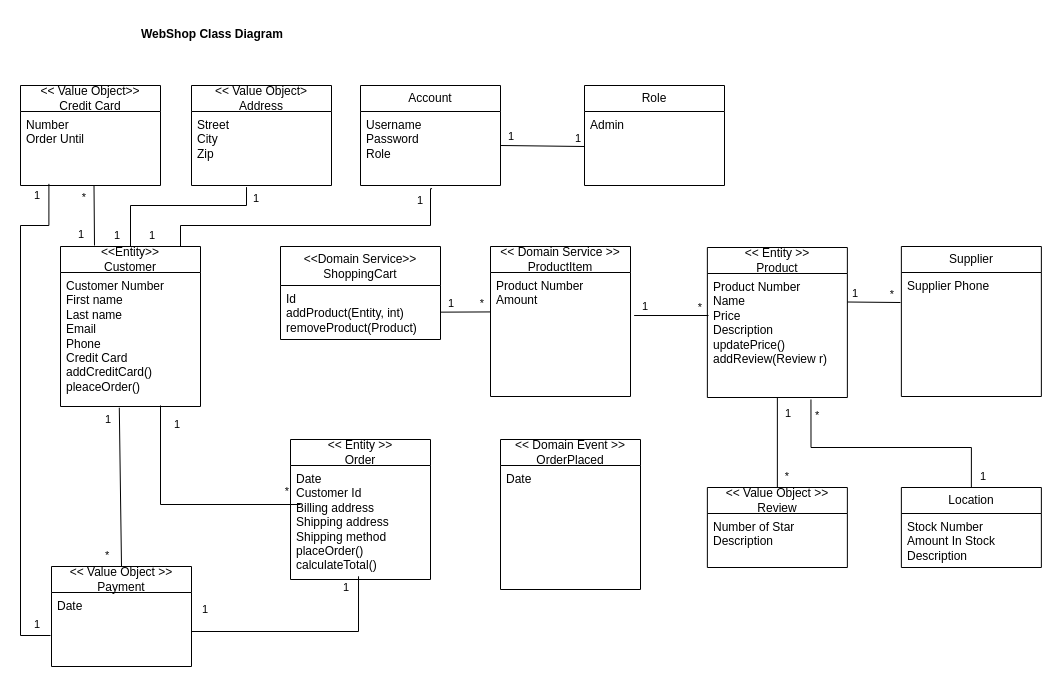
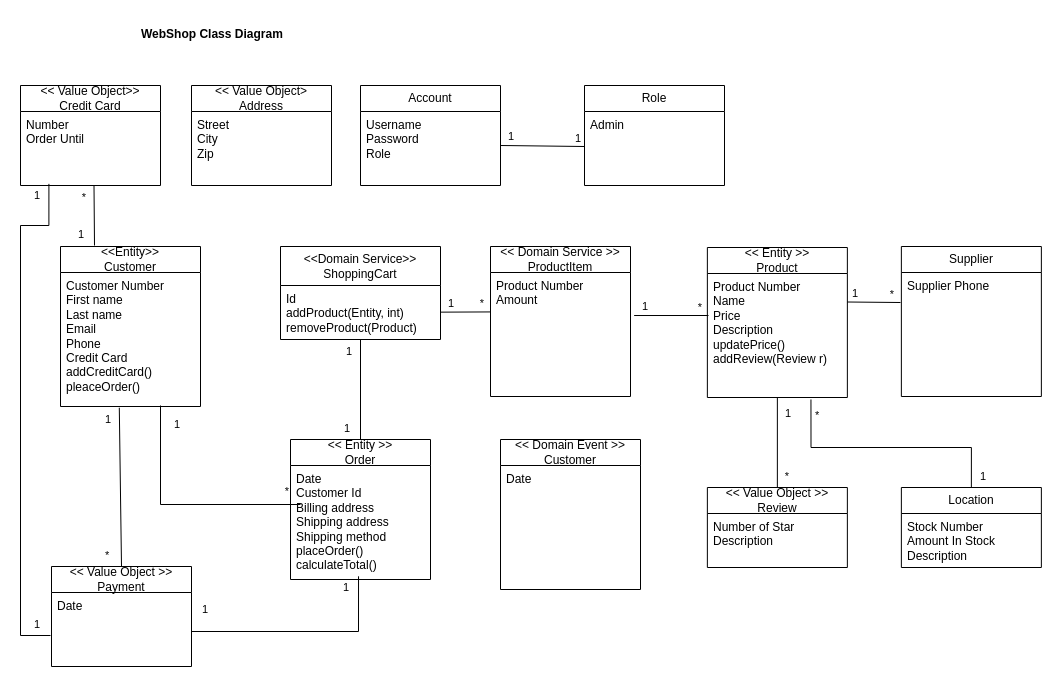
  <mxCell id="0" />
  <mxCell id="1" parent="0" />
  <mxCell id="2" value="&lt;div&gt;&amp;lt;&amp;lt;Domain Service&amp;gt;&amp;gt;&lt;/div&gt;ShoppingCart" style="swimlane;fontStyle=0;childLayout=stackLayout;horizontal=1;startSize=39;fillColor=none;horizontalStack=0;resizeParent=1;resizeParentMax=0;resizeLast=0;collapsible=1;marginBottom=0;whiteSpace=wrap;html=1;" parent="1" vertex="1"><mxGeometry x="280" y="246" width="160" height="93" as="geometry" /></mxCell>
  <mxCell id="3" value="Id&lt;div&gt;addProduct(Entity, int)&lt;/div&gt;&lt;div&gt;removeProduct(Product)&lt;/div&gt;" style="text;strokeColor=none;fillColor=none;align=left;verticalAlign=top;spacingLeft=4;spacingRight=4;overflow=hidden;rotatable=0;points=[[0,0.5],[1,0.5]];portConstraint=eastwest;whiteSpace=wrap;html=1;" parent="2" vertex="1"><mxGeometry y="39" width="160" height="54" as="geometry" /></mxCell>
  <mxCell id="4" value="&lt;div&gt;&amp;lt;&amp;lt; Entity &amp;gt;&amp;gt;&lt;/div&gt;Product" style="swimlane;fontStyle=0;childLayout=stackLayout;horizontal=1;startSize=26;fillColor=none;horizontalStack=0;resizeParent=1;resizeParentMax=0;resizeLast=0;collapsible=1;marginBottom=0;whiteSpace=wrap;html=1;" parent="1" vertex="1"><mxGeometry x="706.86" y="247" width="140" height="150" as="geometry" /></mxCell>
  <mxCell id="5" value="Product Number&lt;div&gt;Name&lt;/div&gt;&lt;div&gt;Price&lt;/div&gt;&lt;div&gt;Description&lt;/div&gt;&lt;div&gt;updatePrice()&lt;/div&gt;&lt;div&gt;addReview(Review r)&lt;/div&gt;" style="text;strokeColor=none;fillColor=none;align=left;verticalAlign=top;spacingLeft=4;spacingRight=4;overflow=hidden;rotatable=0;points=[[0,0.5],[1,0.5]];portConstraint=eastwest;whiteSpace=wrap;html=1;" parent="4" vertex="1"><mxGeometry y="26" width="140" height="124" as="geometry" /></mxCell>
  <mxCell id="6" value="" style="endArrow=none;html=1;rounded=0;entryX=0.003;entryY=0.318;entryDx=0;entryDy=0;entryPerimeter=0;" parent="1" source="3" edge="1" target="33"><mxGeometry relative="1" as="geometry"><mxPoint x="440" y="299" as="sourcePoint" /><mxPoint x="490" y="297" as="targetPoint" /></mxGeometry></mxCell>
  <mxCell id="7" value="&amp;nbsp;1" style="edgeLabel;resizable=0;html=1;align=left;verticalAlign=bottom;" parent="6" connectable="0" vertex="1"><mxGeometry x="-1" relative="1" as="geometry"><mxPoint x="3" y="-1" as="offset" /></mxGeometry></mxCell>
  <mxCell id="8" value="*&amp;nbsp;" style="edgeLabel;resizable=0;html=1;align=right;verticalAlign=bottom;" parent="6" connectable="0" vertex="1"><mxGeometry x="1" relative="1" as="geometry"><mxPoint x="-3" as="offset" /></mxGeometry></mxCell>
  <mxCell id="9" value="&lt;div&gt;&amp;lt;&amp;lt;Entity&amp;gt;&amp;gt;&lt;/div&gt;Customer" style="swimlane;fontStyle=0;childLayout=stackLayout;horizontal=1;startSize=26;fillColor=none;horizontalStack=0;resizeParent=1;resizeParentMax=0;resizeLast=0;collapsible=1;marginBottom=0;whiteSpace=wrap;html=1;" parent="1" vertex="1"><mxGeometry x="60" y="246" width="140" height="160" as="geometry" /></mxCell>
  <mxCell id="10" value="Customer Number&lt;div&gt;First name&lt;/div&gt;&lt;div&gt;Last name&lt;/div&gt;&lt;div&gt;Email&lt;/div&gt;&lt;div&gt;Phone&lt;/div&gt;&lt;div&gt;Credit Card&lt;/div&gt;&lt;div&gt;addCreditCard()&lt;/div&gt;&lt;div&gt;pleaceOrder()&lt;/div&gt;" style="text;strokeColor=none;fillColor=none;align=left;verticalAlign=top;spacingLeft=4;spacingRight=4;overflow=hidden;rotatable=0;points=[[0,0.5],[1,0.5]];portConstraint=eastwest;whiteSpace=wrap;html=1;" parent="9" vertex="1"><mxGeometry y="26" width="140" height="134" as="geometry" /></mxCell>
  <mxCell id="11" value="&lt;div&gt;&amp;lt;&amp;lt; Entity &amp;gt;&amp;gt;&lt;/div&gt;Order" style="swimlane;fontStyle=0;childLayout=stackLayout;horizontal=1;startSize=26;fillColor=none;horizontalStack=0;resizeParent=1;resizeParentMax=0;resizeLast=0;collapsible=1;marginBottom=0;whiteSpace=wrap;html=1;" parent="1" vertex="1"><mxGeometry x="290" y="439" width="140" height="140" as="geometry" /></mxCell>
  <mxCell id="12" value="&lt;div&gt;Date&lt;/div&gt;&lt;div&gt;Customer Id&lt;/div&gt;&lt;div&gt;Billing address&lt;/div&gt;Shipping address&lt;div&gt;Shipping method&lt;/div&gt;&lt;div&gt;placeOrder()&lt;/div&gt;&lt;div&gt;calculateTotal()&lt;span style=&quot;white-space: pre;&quot;&gt;&#09;&lt;/span&gt;&lt;br&gt;&lt;/div&gt;" style="text;strokeColor=none;fillColor=none;align=left;verticalAlign=top;spacingLeft=4;spacingRight=4;overflow=hidden;rotatable=0;points=[[0,0.5],[1,0.5]];portConstraint=eastwest;whiteSpace=wrap;html=1;" parent="11" vertex="1"><mxGeometry y="26" width="140" height="114" as="geometry" /></mxCell>
+ <mxCell id="13" value="" style="endArrow=none;html=1;rounded=0;exitX=0.5;exitY=0;exitDx=0;exitDy=0;" parent="1" source="11" edge="1" target="3"><mxGeometry relative="1" as="geometry"><mxPoint x="350" y="457" as="sourcePoint" /><mxPoint x="371" y="345" as="targetPoint" /></mxGeometry></mxCell>
+ <mxCell id="14" value="1" style="edgeLabel;resizable=0;html=1;align=left;verticalAlign=bottom;" parent="13" connectable="0" vertex="1"><mxGeometry x="-1" relative="1" as="geometry"><mxPoint x="-18" y="-3" as="offset" /></mxGeometry></mxCell>
+ <mxCell id="15" value="1" style="edgeLabel;resizable=0;html=1;align=right;verticalAlign=bottom;" parent="13" connectable="0" vertex="1"><mxGeometry x="1" relative="1" as="geometry"><mxPoint x="-8" y="20" as="offset" /></mxGeometry></mxCell>
  <mxCell id="16" value="" style="endArrow=none;html=1;edgeStyle=orthogonalEdgeStyle;rounded=0;entryX=0;entryY=0.5;entryDx=0;entryDy=0;" parent="1" edge="1"><mxGeometry relative="1" as="geometry"><mxPoint x="160" y="405" as="sourcePoint" /><mxPoint x="300" y="504" as="targetPoint" /><Array as="points"><mxPoint x="160" y="504" /></Array></mxGeometry></mxCell>
  <mxCell id="17" value="1" style="edgeLabel;resizable=0;html=1;align=left;verticalAlign=bottom;" parent="16" connectable="0" vertex="1"><mxGeometry x="-1" relative="1" as="geometry"><mxPoint x="12" y="27" as="offset" /></mxGeometry></mxCell>
  <mxCell id="18" value="*" style="edgeLabel;resizable=0;html=1;align=right;verticalAlign=bottom;" parent="16" connectable="0" vertex="1"><mxGeometry x="1" relative="1" as="geometry"><mxPoint x="-11" y="-5" as="offset" /></mxGeometry></mxCell>
  <mxCell id="19" value="&lt;div&gt;&amp;lt;&amp;lt; Value Object &amp;gt;&amp;gt;&lt;/div&gt;Payment" style="swimlane;fontStyle=0;childLayout=stackLayout;horizontal=1;startSize=26;fillColor=none;horizontalStack=0;resizeParent=1;resizeParentMax=0;resizeLast=0;collapsible=1;marginBottom=0;whiteSpace=wrap;html=1;" parent="1" vertex="1"><mxGeometry x="51" y="566" width="140" height="100" as="geometry" /></mxCell>
  <mxCell id="20" value="Date" style="text;strokeColor=none;fillColor=none;align=left;verticalAlign=top;spacingLeft=4;spacingRight=4;overflow=hidden;rotatable=0;points=[[0,0.5],[1,0.5]];portConstraint=eastwest;whiteSpace=wrap;html=1;" parent="19" vertex="1"><mxGeometry y="26" width="140" height="74" as="geometry" /></mxCell>
  <mxCell id="21" value="" style="endArrow=none;html=1;rounded=0;exitX=0.5;exitY=0;exitDx=0;exitDy=0;entryX=0.42;entryY=1.009;entryDx=0;entryDy=0;entryPerimeter=0;" parent="1" source="19" edge="1" target="10"><mxGeometry relative="1" as="geometry"><mxPoint x="120" y="439" as="sourcePoint" /><mxPoint x="120" y="397" as="targetPoint" /></mxGeometry></mxCell>
  <mxCell id="22" value="*" style="edgeLabel;resizable=0;html=1;align=left;verticalAlign=bottom;" parent="21" connectable="0" vertex="1"><mxGeometry x="-1" relative="1" as="geometry"><mxPoint x="-18" y="-3" as="offset" /></mxGeometry></mxCell>
  <mxCell id="23" value="1" style="edgeLabel;resizable=0;html=1;align=right;verticalAlign=bottom;" parent="21" connectable="0" vertex="1"><mxGeometry x="1" relative="1" as="geometry"><mxPoint x="-8" y="20" as="offset" /></mxGeometry></mxCell>
  <mxCell id="24" value="" style="endArrow=none;html=1;rounded=0;exitX=1;exitY=0.5;exitDx=0;exitDy=0;entryX=0.486;entryY=0.972;entryDx=0;entryDy=0;entryPerimeter=0;" parent="1" edge="1" target="12"><mxGeometry relative="1" as="geometry"><mxPoint x="191" y="631" as="sourcePoint" /><mxPoint x="360" y="575" as="targetPoint" /><Array as="points"><mxPoint x="358" y="631" /></Array></mxGeometry></mxCell>
  <mxCell id="25" value="1" style="edgeLabel;resizable=0;html=1;align=left;verticalAlign=bottom;" parent="24" connectable="0" vertex="1"><mxGeometry x="-1" relative="1" as="geometry"><mxPoint x="9" y="-14" as="offset" /></mxGeometry></mxCell>
  <mxCell id="26" value="1" style="edgeLabel;resizable=0;html=1;align=right;verticalAlign=bottom;" parent="24" connectable="0" vertex="1"><mxGeometry x="1" relative="1" as="geometry"><mxPoint x="-9" y="19" as="offset" /></mxGeometry></mxCell>
  <mxCell id="27" value="Supplier" style="swimlane;fontStyle=0;childLayout=stackLayout;horizontal=1;startSize=26;fillColor=none;horizontalStack=0;resizeParent=1;resizeParentMax=0;resizeLast=0;collapsible=1;marginBottom=0;whiteSpace=wrap;html=1;" parent="1" vertex="1"><mxGeometry x="900.86" y="246" width="140" height="150" as="geometry" /></mxCell>
  <mxCell id="28" value="Supplier Phone" style="text;strokeColor=none;fillColor=none;align=left;verticalAlign=top;spacingLeft=4;spacingRight=4;overflow=hidden;rotatable=0;points=[[0,0.5],[1,0.5]];portConstraint=eastwest;whiteSpace=wrap;html=1;" parent="27" vertex="1"><mxGeometry y="26" width="140" height="124" as="geometry" /></mxCell>
  <mxCell id="29" value="" style="endArrow=none;html=1;rounded=0;exitX=0.98;exitY=0.192;exitDx=0;exitDy=0;exitPerimeter=0;" parent="1" edge="1"><mxGeometry relative="1" as="geometry"><mxPoint x="846.86" y="301.5" as="sourcePoint" /><mxPoint x="900" y="302" as="targetPoint" /></mxGeometry></mxCell>
  <mxCell id="30" value="1" style="edgeLabel;resizable=0;html=1;align=left;verticalAlign=bottom;" parent="29" connectable="0" vertex="1"><mxGeometry x="-1" relative="1" as="geometry"><mxPoint x="3" y="-1" as="offset" /></mxGeometry></mxCell>
  <mxCell id="31" value="*&amp;nbsp;" style="edgeLabel;resizable=0;html=1;align=right;verticalAlign=bottom;" parent="29" connectable="0" vertex="1"><mxGeometry x="1" relative="1" as="geometry"><mxPoint x="-3" as="offset" /></mxGeometry></mxCell>
  <mxCell id="32" value="&lt;div&gt;&amp;lt;&amp;lt; Domain Service &amp;gt;&amp;gt;&lt;/div&gt;ProductItem" style="swimlane;fontStyle=0;childLayout=stackLayout;horizontal=1;startSize=26;fillColor=none;horizontalStack=0;resizeParent=1;resizeParentMax=0;resizeLast=0;collapsible=1;marginBottom=0;whiteSpace=wrap;html=1;" parent="1" vertex="1"><mxGeometry x="490" y="246" width="140" height="150" as="geometry" /></mxCell>
  <mxCell id="33" value="Product Number&lt;div&gt;Amount&lt;/div&gt;" style="text;strokeColor=none;fillColor=none;align=left;verticalAlign=top;spacingLeft=4;spacingRight=4;overflow=hidden;rotatable=0;points=[[0,0.5],[1,0.5]];portConstraint=eastwest;whiteSpace=wrap;html=1;" parent="32" vertex="1"><mxGeometry y="26" width="140" height="124" as="geometry" /></mxCell>
  <mxCell id="34" value="" style="endArrow=none;html=1;rounded=0;exitX=1.026;exitY=0.347;exitDx=0;exitDy=0;exitPerimeter=0;" parent="1" edge="1" source="33"><mxGeometry relative="1" as="geometry"><mxPoint x="630" y="316.62" as="sourcePoint" /><mxPoint x="708" y="315" as="targetPoint" /></mxGeometry></mxCell>
  <mxCell id="35" value="&amp;nbsp;1" style="edgeLabel;resizable=0;html=1;align=left;verticalAlign=bottom;" parent="34" connectable="0" vertex="1"><mxGeometry x="-1" relative="1" as="geometry"><mxPoint x="3" y="-1" as="offset" /></mxGeometry></mxCell>
  <mxCell id="36" value="*&amp;nbsp;" style="edgeLabel;resizable=0;html=1;align=right;verticalAlign=bottom;" parent="34" connectable="0" vertex="1"><mxGeometry x="1" relative="1" as="geometry"><mxPoint x="-3" as="offset" /></mxGeometry></mxCell>
  <mxCell id="37" value="&lt;div&gt;&amp;lt;&amp;lt; Value Object &amp;gt;&amp;gt;&lt;/div&gt;Review" style="swimlane;fontStyle=0;childLayout=stackLayout;horizontal=1;startSize=26;fillColor=none;horizontalStack=0;resizeParent=1;resizeParentMax=0;resizeLast=0;collapsible=1;marginBottom=0;whiteSpace=wrap;html=1;" vertex="1" parent="1"><mxGeometry x="706.86" y="487" width="140" height="80" as="geometry" /></mxCell>
  <mxCell id="38" value="Number of Star&lt;div&gt;Description&lt;/div&gt;" style="text;strokeColor=none;fillColor=none;align=left;verticalAlign=top;spacingLeft=4;spacingRight=4;overflow=hidden;rotatable=0;points=[[0,0.5],[1,0.5]];portConstraint=eastwest;whiteSpace=wrap;html=1;" vertex="1" parent="37"><mxGeometry y="26" width="140" height="54" as="geometry" /></mxCell>
  <mxCell id="39" value="" style="endArrow=none;html=1;rounded=0;entryX=0.5;entryY=0;entryDx=0;entryDy=0;" edge="1" parent="1" source="5" target="37"><mxGeometry relative="1" as="geometry"><mxPoint x="660" y="407" as="sourcePoint" /><mxPoint x="734" y="408.5" as="targetPoint" /></mxGeometry></mxCell>
  <mxCell id="40" value="&amp;nbsp;1" style="edgeLabel;resizable=0;html=1;align=left;verticalAlign=bottom;" connectable="0" vertex="1" parent="39"><mxGeometry x="-1" relative="1" as="geometry"><mxPoint x="3" y="24" as="offset" /></mxGeometry></mxCell>
  <mxCell id="41" value="*&amp;nbsp;" style="edgeLabel;resizable=0;html=1;align=right;verticalAlign=bottom;" connectable="0" vertex="1" parent="39"><mxGeometry x="1" relative="1" as="geometry"><mxPoint x="15" y="-3" as="offset" /></mxGeometry></mxCell>
  <mxCell id="42" value="Location" style="swimlane;fontStyle=0;childLayout=stackLayout;horizontal=1;startSize=26;fillColor=none;horizontalStack=0;resizeParent=1;resizeParentMax=0;resizeLast=0;collapsible=1;marginBottom=0;whiteSpace=wrap;html=1;" vertex="1" parent="1"><mxGeometry x="900.86" y="487" width="140" height="80" as="geometry" /></mxCell>
  <mxCell id="43" value="Stock Number&lt;div&gt;Amount In Stock&lt;br&gt;&lt;div&gt;Description&lt;/div&gt;&lt;/div&gt;" style="text;strokeColor=none;fillColor=none;align=left;verticalAlign=top;spacingLeft=4;spacingRight=4;overflow=hidden;rotatable=0;points=[[0,0.5],[1,0.5]];portConstraint=eastwest;whiteSpace=wrap;html=1;" vertex="1" parent="42"><mxGeometry y="26" width="140" height="54" as="geometry" /></mxCell>
  <mxCell id="44" value="" style="endArrow=none;html=1;rounded=0;entryX=0.5;entryY=0;entryDx=0;entryDy=0;exitX=0.74;exitY=1.016;exitDx=0;exitDy=0;exitPerimeter=0;edgeStyle=orthogonalEdgeStyle;" edge="1" parent="1" source="5" target="42"><mxGeometry relative="1" as="geometry"><mxPoint x="770" y="437" as="sourcePoint" /><mxPoint x="770" y="527" as="targetPoint" /><Array as="points"><mxPoint x="811" y="447" /><mxPoint x="971" y="447" /></Array></mxGeometry></mxCell>
  <mxCell id="45" value="*" style="edgeLabel;resizable=0;html=1;align=left;verticalAlign=bottom;" connectable="0" vertex="1" parent="44"><mxGeometry x="-1" relative="1" as="geometry"><mxPoint x="3" y="24" as="offset" /></mxGeometry></mxCell>
  <mxCell id="46" value="1" style="edgeLabel;resizable=0;html=1;align=right;verticalAlign=bottom;" connectable="0" vertex="1" parent="44"><mxGeometry x="1" relative="1" as="geometry"><mxPoint x="15" y="-3" as="offset" /></mxGeometry></mxCell>
  <mxCell id="47" value="&lt;div&gt;&amp;lt;&amp;lt; Value Object&amp;gt;&lt;/div&gt;Address" style="swimlane;fontStyle=0;childLayout=stackLayout;horizontal=1;startSize=26;fillColor=none;horizontalStack=0;resizeParent=1;resizeParentMax=0;resizeLast=0;collapsible=1;marginBottom=0;whiteSpace=wrap;html=1;" vertex="1" parent="1"><mxGeometry x="191" y="85" width="140" height="100" as="geometry" /></mxCell>
  <mxCell id="48" value="Street&lt;div&gt;City&lt;/div&gt;&lt;div&gt;Zip&lt;/div&gt;" style="text;strokeColor=none;fillColor=none;align=left;verticalAlign=top;spacingLeft=4;spacingRight=4;overflow=hidden;rotatable=0;points=[[0,0.5],[1,0.5]];portConstraint=eastwest;whiteSpace=wrap;html=1;" vertex="1" parent="47"><mxGeometry y="26" width="140" height="74" as="geometry" /></mxCell>
  <mxCell id="49" value="" style="endArrow=none;html=1;rounded=0;" edge="1" parent="1"><mxGeometry relative="1" as="geometry"><mxPoint x="94" y="245" as="sourcePoint" /><mxPoint x="93.5" y="185" as="targetPoint" /></mxGeometry></mxCell>
  <mxCell id="50" value="1" style="edgeLabel;resizable=0;html=1;align=left;verticalAlign=bottom;" connectable="0" vertex="1" parent="49"><mxGeometry x="-1" relative="1" as="geometry"><mxPoint x="-18" y="-3" as="offset" /></mxGeometry></mxCell>
  <mxCell id="51" value="*" style="edgeLabel;resizable=0;html=1;align=right;verticalAlign=bottom;" connectable="0" vertex="1" parent="49"><mxGeometry x="1" relative="1" as="geometry"><mxPoint x="-8" y="20" as="offset" /></mxGeometry></mxCell>
  <mxCell id="52" value="Account" style="swimlane;fontStyle=0;childLayout=stackLayout;horizontal=1;startSize=26;fillColor=none;horizontalStack=0;resizeParent=1;resizeParentMax=0;resizeLast=0;collapsible=1;marginBottom=0;whiteSpace=wrap;html=1;" vertex="1" parent="1"><mxGeometry x="360" y="85" width="140" height="100" as="geometry" /></mxCell>
  <mxCell id="53" value="Username&lt;div&gt;Password&lt;/div&gt;&lt;div&gt;Role&lt;/div&gt;" style="text;strokeColor=none;fillColor=none;align=left;verticalAlign=top;spacingLeft=4;spacingRight=4;overflow=hidden;rotatable=0;points=[[0,0.5],[1,0.5]];portConstraint=eastwest;whiteSpace=wrap;html=1;" vertex="1" parent="52"><mxGeometry y="26" width="140" height="74" as="geometry" /></mxCell>
- <mxCell id="54" value="" style="endArrow=none;html=1;rounded=0;entryX=0.511;entryY=1.043;entryDx=0;entryDy=0;entryPerimeter=0;exitX=0.75;exitY=0;exitDx=0;exitDy=0;edgeStyle=orthogonalEdgeStyle;" edge="1" parent="1" source="9" target="53"><mxGeometry relative="1" as="geometry"><mxPoint x="170.5" y="275" as="sourcePoint" /><mxPoint x="170" y="215" as="targetPoint" /><Array as="points"><mxPoint x="180" y="246" /><mxPoint x="180" y="225" /><mxPoint x="430" y="225" /><mxPoint x="430" y="188" /></Array></mxGeometry></mxCell>
- <mxCell id="55" value="1" style="edgeLabel;resizable=0;html=1;align=left;verticalAlign=bottom;" connectable="0" vertex="1" parent="54"><mxGeometry x="-1" relative="1" as="geometry"><mxPoint x="-18" y="-3" as="offset" /></mxGeometry></mxCell>
- <mxCell id="56" value="1" style="edgeLabel;resizable=0;html=1;align=right;verticalAlign=bottom;" connectable="0" vertex="1" parent="54"><mxGeometry x="1" relative="1" as="geometry"><mxPoint x="-8" y="20" as="offset" /></mxGeometry></mxCell>
  <mxCell id="57" value="&lt;div&gt;&amp;lt;&amp;lt; Value Object&amp;gt;&amp;gt;&lt;/div&gt;Credit Card" style="swimlane;fontStyle=0;childLayout=stackLayout;horizontal=1;startSize=26;fillColor=none;horizontalStack=0;resizeParent=1;resizeParentMax=0;resizeLast=0;collapsible=1;marginBottom=0;whiteSpace=wrap;html=1;" vertex="1" parent="1"><mxGeometry x="20" y="85" width="140" height="100" as="geometry" /></mxCell>
  <mxCell id="58" value="Number&lt;div&gt;Order Until&lt;/div&gt;" style="text;strokeColor=none;fillColor=none;align=left;verticalAlign=top;spacingLeft=4;spacingRight=4;overflow=hidden;rotatable=0;points=[[0,0.5],[1,0.5]];portConstraint=eastwest;whiteSpace=wrap;html=1;" vertex="1" parent="57"><mxGeometry y="26" width="140" height="74" as="geometry" /></mxCell>
- <mxCell id="59" value="" style="endArrow=none;html=1;rounded=0;entryX=0.393;entryY=1.022;entryDx=0;entryDy=0;entryPerimeter=0;exitX=0.5;exitY=0;exitDx=0;exitDy=0;edgeStyle=orthogonalEdgeStyle;" edge="1" parent="1" source="9" target="48"><mxGeometry relative="1" as="geometry"><mxPoint x="130" y="247" as="sourcePoint" /><mxPoint x="129.5" y="187" as="targetPoint" /><Array as="points"><mxPoint x="130" y="205" /><mxPoint x="246" y="205" /></Array></mxGeometry></mxCell>
- <mxCell id="60" value="1" style="edgeLabel;resizable=0;html=1;align=left;verticalAlign=bottom;" connectable="0" vertex="1" parent="59"><mxGeometry x="-1" relative="1" as="geometry"><mxPoint x="-18" y="-3" as="offset" /></mxGeometry></mxCell>
- <mxCell id="61" value="1" style="edgeLabel;resizable=0;html=1;align=right;verticalAlign=bottom;" connectable="0" vertex="1" parent="59"><mxGeometry x="1" relative="1" as="geometry"><mxPoint x="13" y="19" as="offset" /></mxGeometry></mxCell>
  <mxCell id="62" value="" style="endArrow=none;html=1;rounded=0;entryX=0.203;entryY=0.978;entryDx=0;entryDy=0;entryPerimeter=0;edgeStyle=orthogonalEdgeStyle;" edge="1" parent="1" target="58"><mxGeometry relative="1" as="geometry"><mxPoint x="50" y="635" as="sourcePoint" /><mxPoint x="30" y="397" as="targetPoint" /><Array as="points"><mxPoint x="20" y="635" /><mxPoint x="20" y="225" /><mxPoint x="48" y="225" /></Array></mxGeometry></mxCell>
  <mxCell id="63" value="1" style="edgeLabel;resizable=0;html=1;align=left;verticalAlign=bottom;" connectable="0" vertex="1" parent="62"><mxGeometry x="-1" relative="1" as="geometry"><mxPoint x="-18" y="-3" as="offset" /></mxGeometry></mxCell>
  <mxCell id="64" value="1" style="edgeLabel;resizable=0;html=1;align=right;verticalAlign=bottom;" connectable="0" vertex="1" parent="62"><mxGeometry x="1" relative="1" as="geometry"><mxPoint x="-8" y="20" as="offset" /></mxGeometry></mxCell>
- <mxCell id="65" value="&lt;div&gt;&amp;lt;&amp;lt; Domain Event &amp;gt;&amp;gt;&lt;/div&gt;OrderPlaced" style="swimlane;fontStyle=0;childLayout=stackLayout;horizontal=1;startSize=26;fillColor=none;horizontalStack=0;resizeParent=1;resizeParentMax=0;resizeLast=0;collapsible=1;marginBottom=0;whiteSpace=wrap;html=1;" vertex="1" parent="1"><mxGeometry x="500" y="439" width="140" height="150" as="geometry" /></mxCell>
+ <mxCell id="65" value="&lt;div&gt;&amp;lt;&amp;lt; Domain Event &amp;gt;&amp;gt;&lt;/div&gt;Customer" style="swimlane;fontStyle=0;childLayout=stackLayout;horizontal=1;startSize=26;fillColor=none;horizontalStack=0;resizeParent=1;resizeParentMax=0;resizeLast=0;collapsible=1;marginBottom=0;whiteSpace=wrap;html=1;" vertex="1" parent="1"><mxGeometry x="500" y="439" width="140" height="150" as="geometry" /></mxCell>
  <mxCell id="66" value="Date" style="text;strokeColor=none;fillColor=none;align=left;verticalAlign=top;spacingLeft=4;spacingRight=4;overflow=hidden;rotatable=0;points=[[0,0.5],[1,0.5]];portConstraint=eastwest;whiteSpace=wrap;html=1;" vertex="1" parent="65"><mxGeometry y="26" width="140" height="124" as="geometry" /></mxCell>
  <mxCell id="67" value="Role" style="swimlane;fontStyle=0;childLayout=stackLayout;horizontal=1;startSize=26;fillColor=none;horizontalStack=0;resizeParent=1;resizeParentMax=0;resizeLast=0;collapsible=1;marginBottom=0;whiteSpace=wrap;html=1;" vertex="1" parent="1"><mxGeometry x="584" y="85" width="140" height="100" as="geometry" /></mxCell>
  <mxCell id="68" value="Admin" style="text;strokeColor=none;fillColor=none;align=left;verticalAlign=top;spacingLeft=4;spacingRight=4;overflow=hidden;rotatable=0;points=[[0,0.5],[1,0.5]];portConstraint=eastwest;whiteSpace=wrap;html=1;" vertex="1" parent="67"><mxGeometry y="26" width="140" height="74" as="geometry" /></mxCell>
  <mxCell id="69" value="" style="endArrow=none;html=1;rounded=0;exitX=1.026;exitY=0.347;exitDx=0;exitDy=0;exitPerimeter=0;" edge="1" parent="1"><mxGeometry relative="1" as="geometry"><mxPoint x="500" y="145" as="sourcePoint" /><mxPoint x="584" y="146" as="targetPoint" /></mxGeometry></mxCell>
  <mxCell id="70" value="&amp;nbsp;1" style="edgeLabel;resizable=0;html=1;align=left;verticalAlign=bottom;" connectable="0" vertex="1" parent="69"><mxGeometry x="-1" relative="1" as="geometry"><mxPoint x="3" y="-1" as="offset" /></mxGeometry></mxCell>
  <mxCell id="71" value="1" style="edgeLabel;resizable=0;html=1;align=right;verticalAlign=bottom;" connectable="0" vertex="1" parent="69"><mxGeometry x="1" relative="1" as="geometry"><mxPoint x="-3" as="offset" /></mxGeometry></mxCell>
  <mxCell id="72" value="WebShop Class Diagram" style="text;strokeColor=none;fillColor=none;align=left;verticalAlign=top;spacingLeft=4;spacingRight=4;overflow=hidden;rotatable=0;points=[[0,0.5],[1,0.5]];portConstraint=eastwest;whiteSpace=wrap;html=1;fontStyle=1" vertex="1" parent="1"><mxGeometry x="135" y="20" width="214" height="26" as="geometry" /></mxCell>
